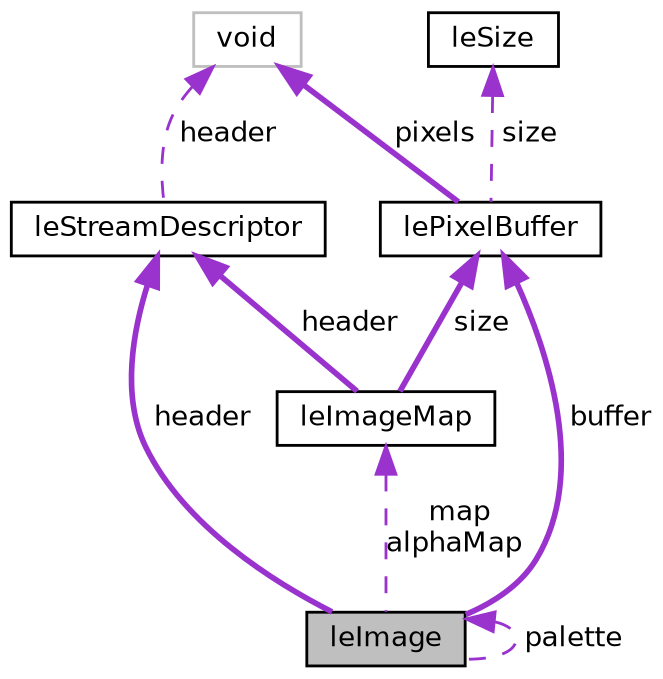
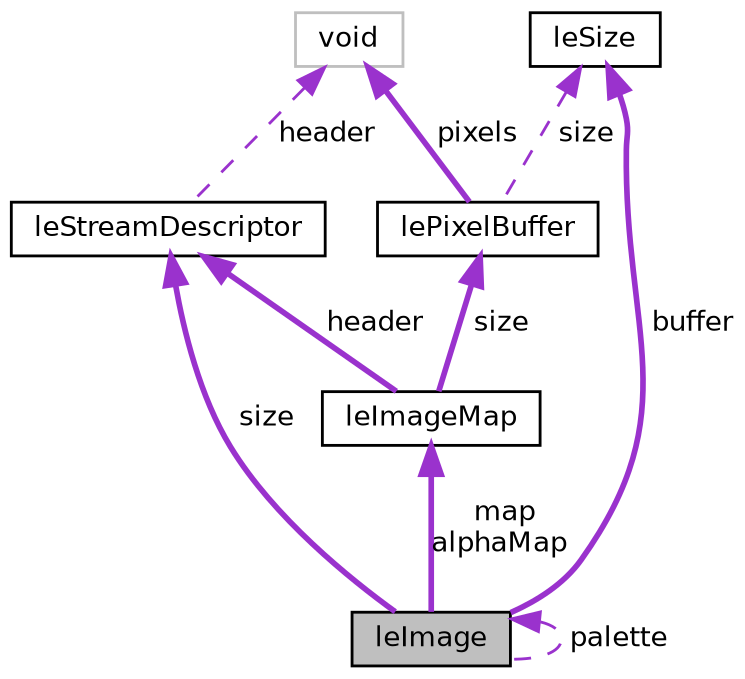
  digraph {
    node [color=black fillcolor=white fontname=Helvetica fontsize=10 shape=record style=filled]
    edge [color=darkorchid3 dir=back fontname=Helvetica fontsize=10 labelfontname=Helvetica labelfontsize=10 style=bold]
    n1 [fillcolor=grey75 fontcolor=black height=0.2 label=leImage width=0.4]
    n2 [height=0.2 label=lePixelBuffer width=0.4]
    n3 [height=0.2 label=leImageMap width=0.4]
    n4 [color=grey75 height=0.2 label=void width=0.4]
    n5 [height=0.2 label=leStreamDescriptor width=0.4]
    n6 [height=0.2 label=leSize width=0.4]
    n1 -> n1 [label=" palette" style=dashed]
-   n2 -> n1 [label=" buffer"]
+   n6 -> n1 [label=" buffer"]
    n2 -> n3 [label=" size"]
-   n3 -> n1 [label=" map\nalphaMap" style=dashed]
+   n3 -> n1 [label=" map\nalphaMap"]
    n4 -> n2 [label=" pixels"]
    n4 -> n5 [label=" header" style=dashed]
-   n5 -> n1 [label=" header"]
+   n5 -> n1 [label=" size"]
    n5 -> n3 [label=" header"]
    n6 -> n2 [label=" size" style=dashed]
  }
